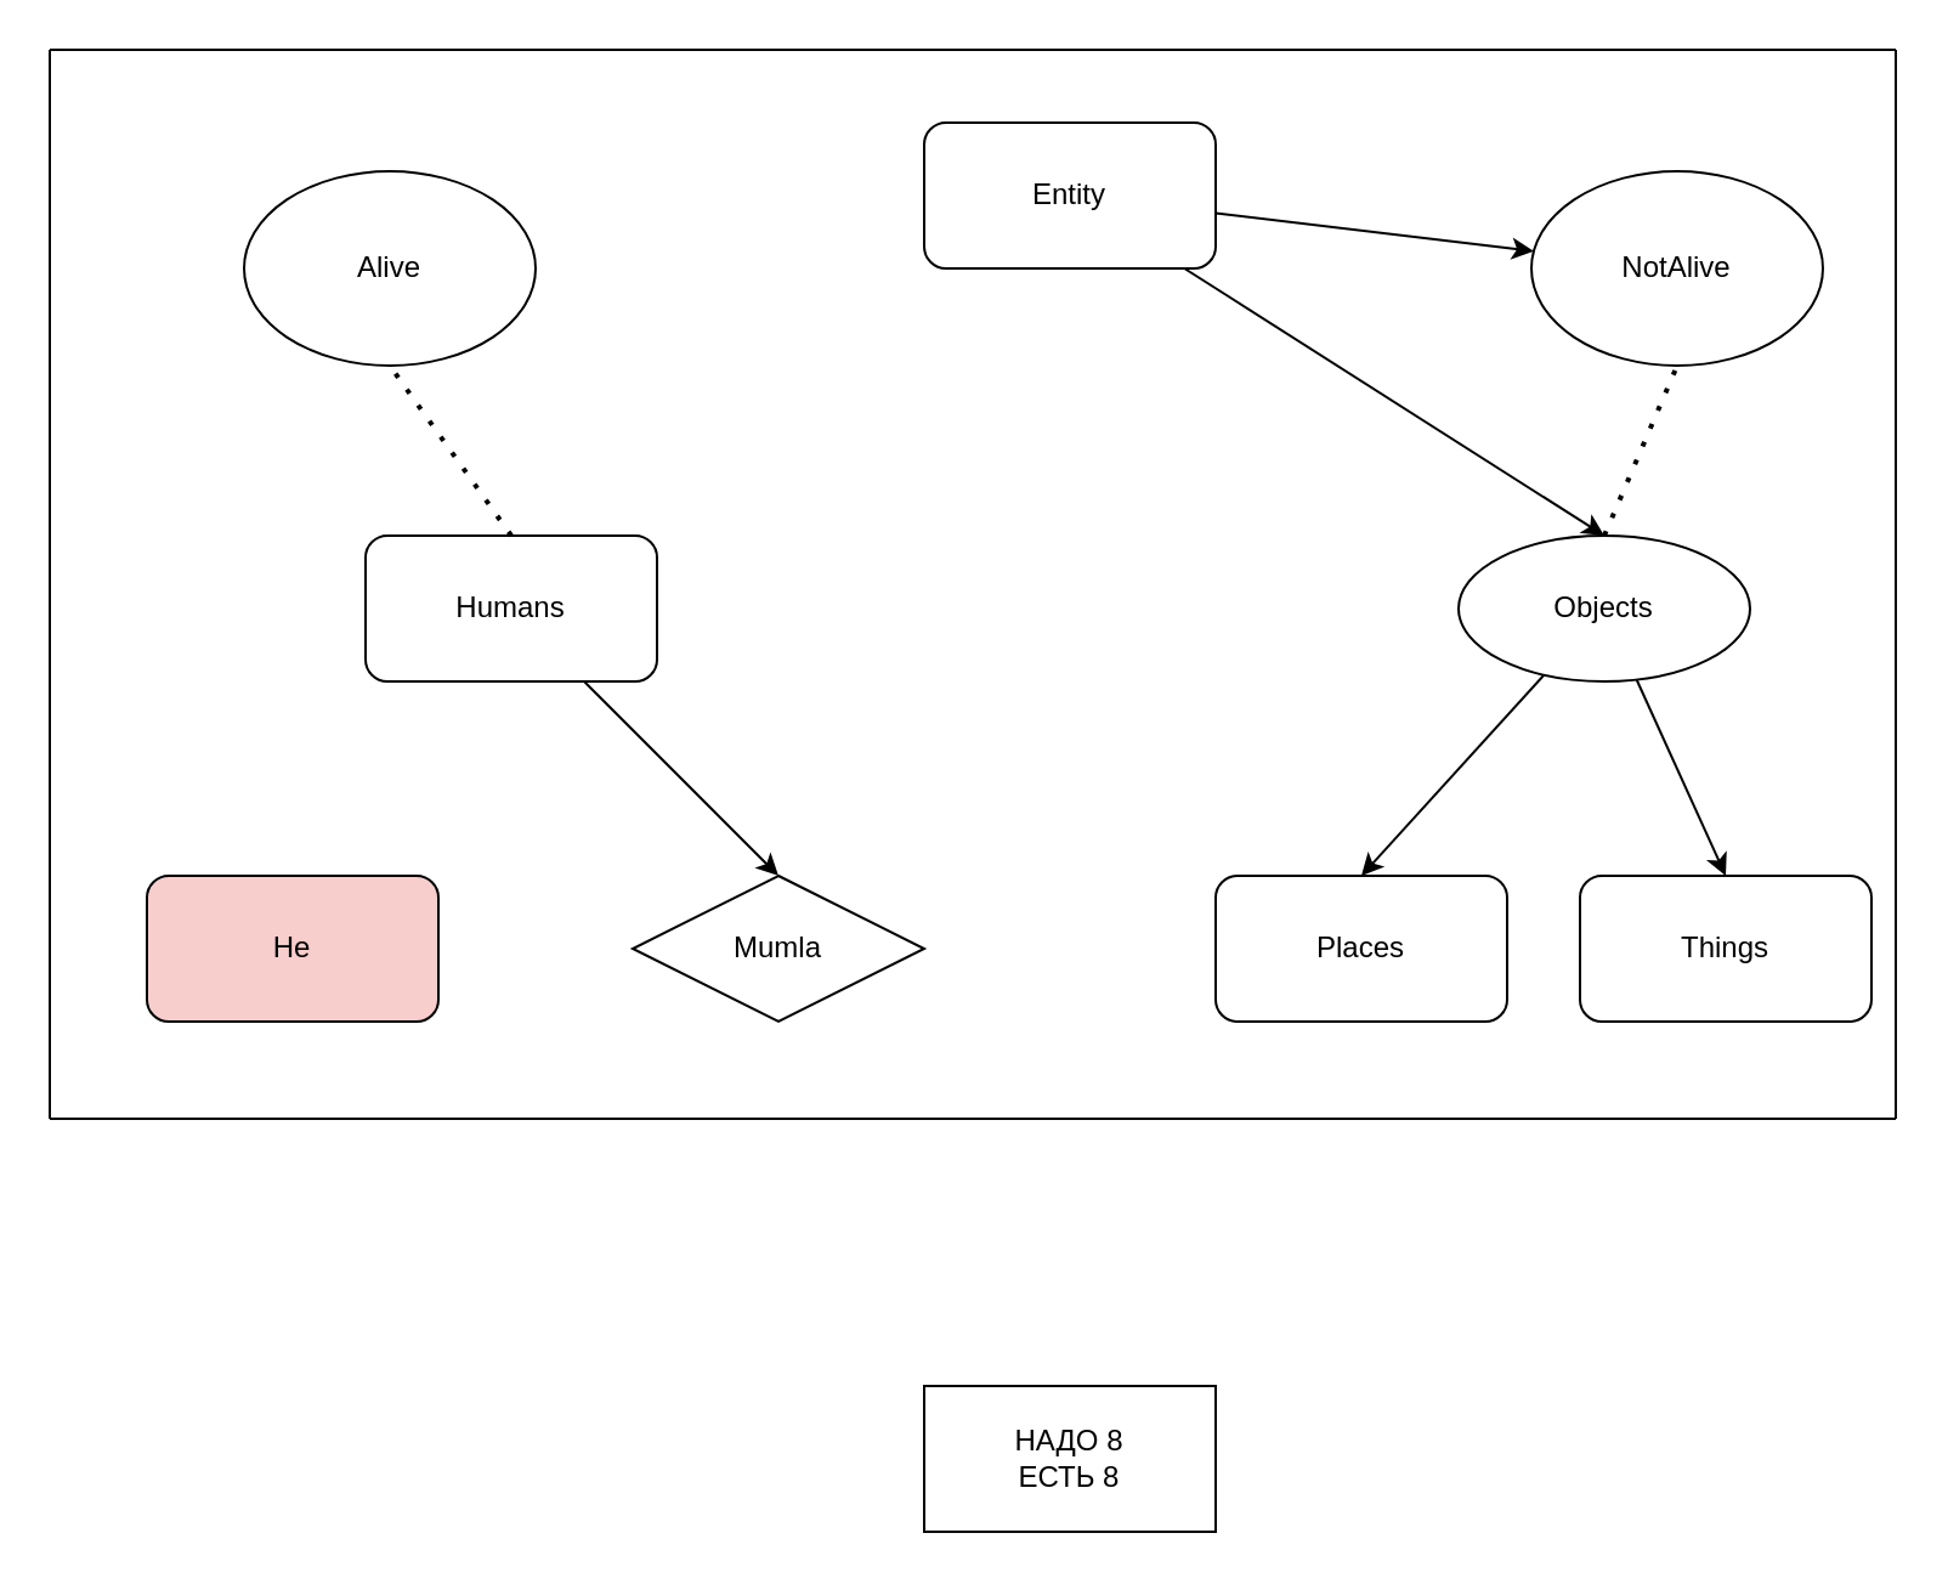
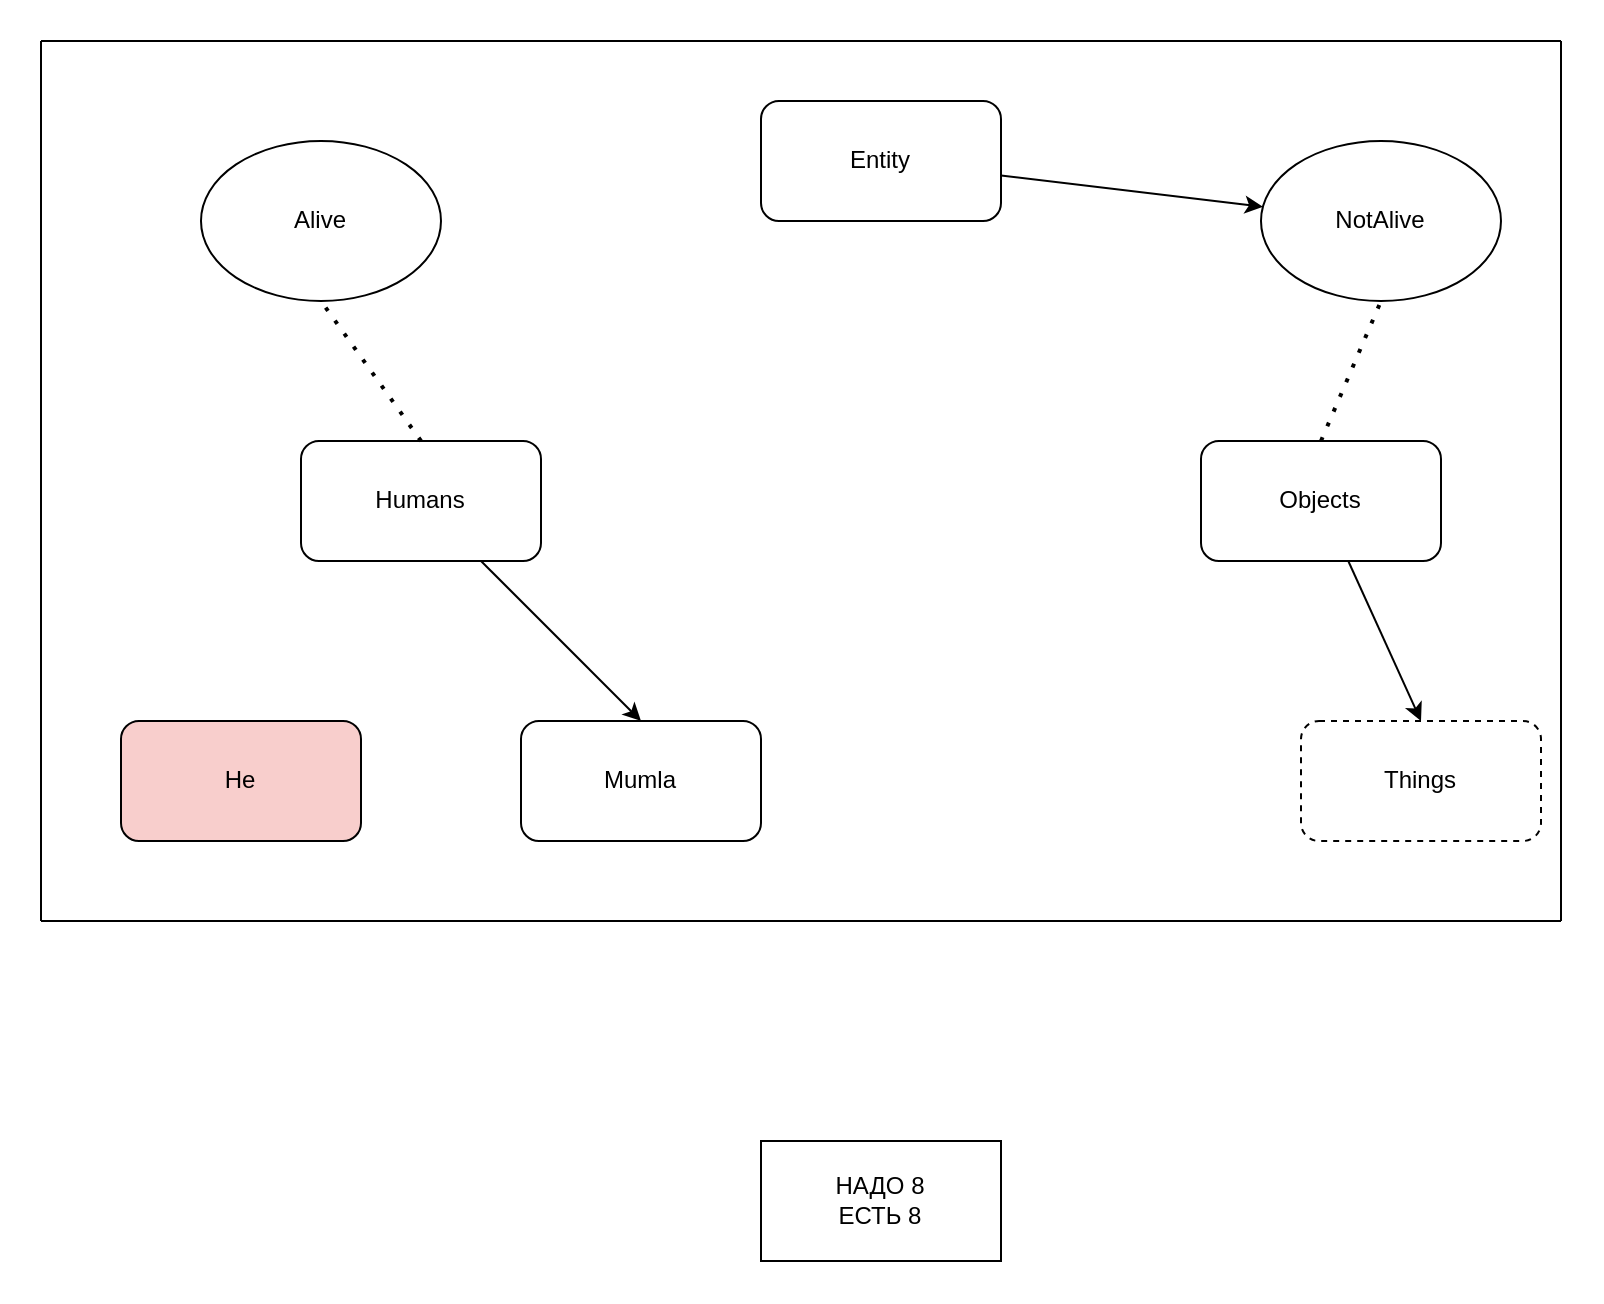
  <mxCell id="0" />
  <mxCell id="1" parent="0" />
  <mxCell id="2" style="edgeStyle=none;html=1;" parent="1" source="4" target="6" edge="1"><mxGeometry relative="1" as="geometry" /></mxCell>
- <mxCell id="3" style="edgeStyle=none;html=1;entryX=0.5;entryY=0;entryDx=0;entryDy=0;" parent="1" source="4" target="11" edge="1"><mxGeometry relative="1" as="geometry" /></mxCell>
  <mxCell id="4" value="Entity" style="rounded=1;whiteSpace=wrap;html=1;" parent="1" vertex="1"><mxGeometry x="380" y="50" width="120" height="60" as="geometry" /></mxCell>
  <mxCell id="5" value="Alive" style="ellipse;whiteSpace=wrap;html=1;" parent="1" vertex="1"><mxGeometry x="100" y="70" width="120" height="80" as="geometry" /></mxCell>
  <mxCell id="6" value="NotAlive" style="ellipse;whiteSpace=wrap;html=1;" parent="1" vertex="1"><mxGeometry x="630" y="70" width="120" height="80" as="geometry" /></mxCell>
  <mxCell id="7" style="edgeStyle=none;html=1;entryX=0.5;entryY=0;entryDx=0;entryDy=0;" parent="1" source="8" target="13" edge="1"><mxGeometry relative="1" as="geometry" /></mxCell>
  <mxCell id="8" value="Humans" style="rounded=1;whiteSpace=wrap;html=1;" parent="1" vertex="1"><mxGeometry x="150" y="220" width="120" height="60" as="geometry" /></mxCell>
- <mxCell id="9" style="edgeStyle=none;html=1;entryX=0.5;entryY=0;entryDx=0;entryDy=0;" edge="1" parent="1" source="11" target="21"><mxGeometry relative="1" as="geometry" /></mxCell>
  <mxCell id="10" style="edgeStyle=none;html=1;entryX=0.5;entryY=0;entryDx=0;entryDy=0;" edge="1" parent="1" source="11" target="22"><mxGeometry relative="1" as="geometry" /></mxCell>
- <mxCell id="11" value="Objects" style="ellipse;whiteSpace=wrap;html=1;" parent="1" vertex="1"><mxGeometry x="600" y="220" width="120" height="60" as="geometry" /></mxCell>
+ <mxCell id="11" value="Objects" style="rounded=1;whiteSpace=wrap;html=1;" parent="1" vertex="1"><mxGeometry x="600" y="220" width="120" height="60" as="geometry" /></mxCell>
  <mxCell id="12" value="He" style="rounded=1;whiteSpace=wrap;html=1;fillColor=#f8cecc;" parent="1" vertex="1"><mxGeometry x="60" y="360" width="120" height="60" as="geometry" /></mxCell>
- <mxCell id="13" value="Mumla" style="rhombus;whiteSpace=wrap;html=1;" parent="1" vertex="1"><mxGeometry x="260" y="360" width="120" height="60" as="geometry" /></mxCell>
+ <mxCell id="13" value="Mumla" style="rounded=1;whiteSpace=wrap;html=1;" parent="1" vertex="1"><mxGeometry x="260" y="360" width="120" height="60" as="geometry" /></mxCell>
  <mxCell id="14" value="" style="endArrow=none;html=1;" parent="1" edge="1"><mxGeometry width="50" height="50" relative="1" as="geometry"><mxPoint x="20" y="460" as="sourcePoint" /><mxPoint x="20" y="20" as="targetPoint" /></mxGeometry></mxCell>
  <mxCell id="15" value="" style="endArrow=none;html=1;" parent="1" edge="1"><mxGeometry width="50" height="50" relative="1" as="geometry"><mxPoint x="20" y="460" as="sourcePoint" /><mxPoint x="780" y="460" as="targetPoint" /></mxGeometry></mxCell>
  <mxCell id="16" value="" style="endArrow=none;html=1;" parent="1" edge="1"><mxGeometry width="50" height="50" relative="1" as="geometry"><mxPoint x="780" y="460" as="sourcePoint" /><mxPoint x="780" y="20" as="targetPoint" /></mxGeometry></mxCell>
  <mxCell id="17" value="" style="endArrow=none;html=1;" parent="1" edge="1"><mxGeometry width="50" height="50" relative="1" as="geometry"><mxPoint x="20" y="20" as="sourcePoint" /><mxPoint x="780" y="20" as="targetPoint" /></mxGeometry></mxCell>
  <mxCell id="18" value="" style="endArrow=none;dashed=1;html=1;dashPattern=1 3;strokeWidth=2;exitX=0.5;exitY=0;exitDx=0;exitDy=0;entryX=0.5;entryY=1;entryDx=0;entryDy=0;" parent="1" source="8" edge="1" target="5"><mxGeometry width="50" height="50" relative="1" as="geometry"><mxPoint x="70" y="200" as="sourcePoint" /><mxPoint x="120" y="150" as="targetPoint" /></mxGeometry></mxCell>
  <mxCell id="19" value="" style="endArrow=none;dashed=1;html=1;dashPattern=1 3;strokeWidth=2;exitX=0.5;exitY=0;exitDx=0;exitDy=0;entryX=0.5;entryY=1;entryDx=0;entryDy=0;" parent="1" source="11" target="6" edge="1"><mxGeometry width="50" height="50" relative="1" as="geometry"><mxPoint x="410" y="230" as="sourcePoint" /><mxPoint x="460" y="180" as="targetPoint" /></mxGeometry></mxCell>
  <mxCell id="20" value="НАДО 8&lt;br&gt;ЕСТЬ 8" style="rounded=0;whiteSpace=wrap;html=1;" parent="1" vertex="1"><mxGeometry x="380" y="570" width="120" height="60" as="geometry" /></mxCell>
- <mxCell id="21" value="Places" style="rounded=1;whiteSpace=wrap;html=1;" vertex="1" parent="1"><mxGeometry x="500" y="360" width="120" height="60" as="geometry" /></mxCell>
- <mxCell id="22" value="Things" style="rounded=1;whiteSpace=wrap;html=1;" vertex="1" parent="1"><mxGeometry x="650" y="360" width="120" height="60" as="geometry" /></mxCell>
+ <mxCell id="22" value="Things" style="rounded=1;whiteSpace=wrap;html=1;dashed=1;" vertex="1" parent="1"><mxGeometry x="650" y="360" width="120" height="60" as="geometry" /></mxCell>
